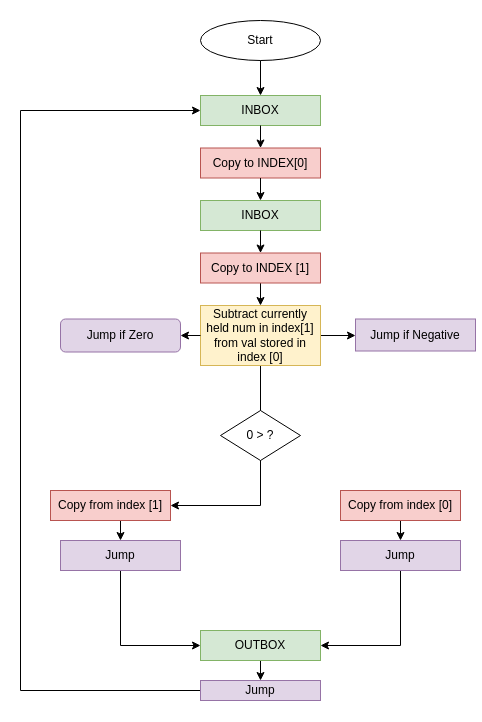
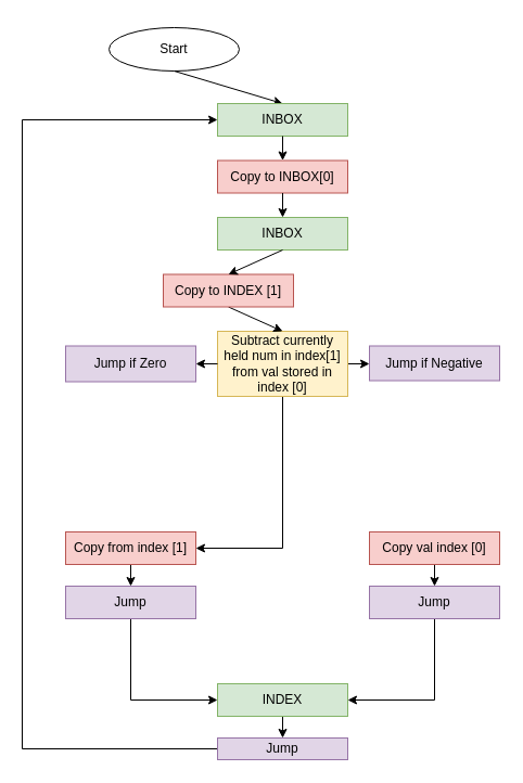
  <mxCell id="0" />
  <mxCell id="1" parent="0" />
- <mxCell id="2" value="Start" style="ellipse;whiteSpace=wrap;html=1;" vertex="1" parent="1"><mxGeometry x="200" y="20" width="120" height="40" as="geometry" /></mxCell>
+ <mxCell id="2" value="Start" style="ellipse;whiteSpace=wrap;html=1;" vertex="1" parent="1"><mxGeometry x="100" y="25" width="120" height="40" as="geometry" /></mxCell>
  <mxCell id="3" value="" style="endArrow=classic;html=1;exitX=0.5;exitY=1;exitDx=0;exitDy=0;entryX=0.5;entryY=0;entryDx=0;entryDy=0;" edge="1" parent="1" source="2" target="5"><mxGeometry width="50" height="50" relative="1" as="geometry"><mxPoint x="200" y="130" as="sourcePoint" /><mxPoint x="260" y="90" as="targetPoint" /></mxGeometry></mxCell>
- <mxCell id="4" value="Copy to INDEX[0]" style="rounded=0;whiteSpace=wrap;html=1;fillColor=#f8cecc;strokeColor=#b85450;" vertex="1" parent="1"><mxGeometry x="200" y="147.5" width="120" height="30" as="geometry" /></mxCell>
+ <mxCell id="4" value="Copy to INBOX[0]" style="rounded=0;whiteSpace=wrap;html=1;fillColor=#f8cecc;strokeColor=#b85450;" vertex="1" parent="1"><mxGeometry x="200" y="147.5" width="120" height="30" as="geometry" /></mxCell>
  <mxCell id="5" value="INBOX" style="rounded=0;whiteSpace=wrap;html=1;fillColor=#d5e8d4;strokeColor=#82b366;" vertex="1" parent="1"><mxGeometry x="200" y="95" width="120" height="30" as="geometry" /></mxCell>
  <mxCell id="6" value="" style="endArrow=classic;html=1;exitX=0.5;exitY=1;exitDx=0;exitDy=0;entryX=0.5;entryY=0;entryDx=0;entryDy=0;" edge="1" parent="1" source="5" target="4"><mxGeometry width="50" height="50" relative="1" as="geometry"><mxPoint x="200" y="260" as="sourcePoint" /><mxPoint x="250" y="210" as="targetPoint" /></mxGeometry></mxCell>
  <mxCell id="7" value="INBOX" style="rounded=0;whiteSpace=wrap;html=1;fillColor=#d5e8d4;strokeColor=#82b366;" vertex="1" parent="1"><mxGeometry x="200" y="200" width="120" height="30" as="geometry" /></mxCell>
  <mxCell id="8" value="" style="endArrow=classic;html=1;exitX=0.5;exitY=1;exitDx=0;exitDy=0;entryX=0.5;entryY=0;entryDx=0;entryDy=0;" edge="1" parent="1" source="4" target="7"><mxGeometry width="50" height="50" relative="1" as="geometry"><mxPoint x="220" y="310" as="sourcePoint" /><mxPoint x="260" y="200" as="targetPoint" /></mxGeometry></mxCell>
  <mxCell id="9" style="edgeStyle=orthogonalEdgeStyle;rounded=0;orthogonalLoop=1;jettySize=auto;html=1;exitX=1;exitY=0.5;exitDx=0;exitDy=0;entryX=0;entryY=0.5;entryDx=0;entryDy=0;" edge="1" parent="1" source="11" target="18"><mxGeometry relative="1" as="geometry" /></mxCell>
  <mxCell id="10" style="edgeStyle=orthogonalEdgeStyle;rounded=0;orthogonalLoop=1;jettySize=auto;html=1;exitX=0.5;exitY=1;exitDx=0;exitDy=0;entryX=1;entryY=0.5;entryDx=0;entryDy=0;" edge="1" parent="1" source="11" target="15"><mxGeometry relative="1" as="geometry" /></mxCell>
  <mxCell id="11" value="Subtract currently held num in index[1] from val stored in index [0]" style="rounded=0;whiteSpace=wrap;html=1;fillColor=#fff2cc;strokeColor=#d6b656;" vertex="1" parent="1"><mxGeometry x="200" y="305" width="120" height="60" as="geometry" /></mxCell>
  <mxCell id="12" value="" style="endArrow=classic;html=1;entryX=0.5;entryY=0;entryDx=0;entryDy=0;exitX=0.5;exitY=1;exitDx=0;exitDy=0;" edge="1" parent="1" source="16" target="11"><mxGeometry width="50" height="50" relative="1" as="geometry"><mxPoint x="260" y="300" as="sourcePoint" /><mxPoint x="250" y="340" as="targetPoint" /></mxGeometry></mxCell>
  <mxCell id="13" value="" style="endArrow=classic;html=1;exitX=0;exitY=0.5;exitDx=0;exitDy=0;entryX=1;entryY=0.5;entryDx=0;entryDy=0;" edge="1" parent="1" source="11" target="23"><mxGeometry width="50" height="50" relative="1" as="geometry"><mxPoint x="50" y="390" as="sourcePoint" /><mxPoint x="260" y="400" as="targetPoint" /></mxGeometry></mxCell>
  <mxCell id="14" style="edgeStyle=orthogonalEdgeStyle;rounded=0;orthogonalLoop=1;jettySize=auto;html=1;exitX=0.5;exitY=1;exitDx=0;exitDy=0;entryX=0.5;entryY=0;entryDx=0;entryDy=0;" edge="1" parent="1" source="15" target="25"><mxGeometry relative="1" as="geometry" /></mxCell>
- <mxCell id="15" value="Copy from index [1]" style="rounded=0;whiteSpace=wrap;html=1;fillColor=#f8cecc;strokeColor=#b85450;" vertex="1" parent="1"><mxGeometry x="50" y="490" width="120" height="30" as="geometry" /></mxCell>
- <mxCell id="16" value="Copy to INDEX [1]" style="rounded=0;whiteSpace=wrap;html=1;fillColor=#f8cecc;strokeColor=#b85450;" vertex="1" parent="1"><mxGeometry x="200" y="252.5" width="120" height="30" as="geometry" /></mxCell>
+ <mxCell id="15" value="Copy from index [1]" style="rounded=0;whiteSpace=wrap;html=1;fillColor=#f8cecc;strokeColor=#b85450;" vertex="1" parent="1"><mxGeometry x="60" y="490" width="120" height="30" as="geometry" /></mxCell>
+ <mxCell id="16" value="Copy to INDEX [1]" style="rounded=0;whiteSpace=wrap;html=1;fillColor=#f8cecc;strokeColor=#b85450;" vertex="1" parent="1"><mxGeometry x="150" y="252.5" width="120" height="30" as="geometry" /></mxCell>
  <mxCell id="17" value="" style="endArrow=classic;html=1;exitX=0.5;exitY=1;exitDx=0;exitDy=0;entryX=0.5;entryY=0;entryDx=0;entryDy=0;" edge="1" parent="1" source="7" target="16"><mxGeometry width="50" height="50" relative="1" as="geometry"><mxPoint x="270" y="310" as="sourcePoint" /><mxPoint x="260" y="240" as="targetPoint" /></mxGeometry></mxCell>
- <mxCell id="18" value="Jump if Negative" style="rounded=0;whiteSpace=wrap;html=1;fillColor=#e1d5e7;strokeColor=#9673a6;" vertex="1" parent="1"><mxGeometry x="355" y="318.5" width="120" height="32" as="geometry" /></mxCell>
+ <mxCell id="18" value="Jump if Negative" style="rounded=0;whiteSpace=wrap;html=1;fillColor=#e1d5e7;strokeColor=#9673a6;" vertex="1" parent="1"><mxGeometry x="340" y="318.5" width="120" height="32" as="geometry" /></mxCell>
  <mxCell id="19" style="edgeStyle=orthogonalEdgeStyle;rounded=0;orthogonalLoop=1;jettySize=auto;html=1;exitX=0.5;exitY=1;exitDx=0;exitDy=0;entryX=0.5;entryY=0;entryDx=0;entryDy=0;" edge="1" parent="1" source="20" target="29"><mxGeometry relative="1" as="geometry" /></mxCell>
- <mxCell id="20" value="OUTBOX" style="rounded=0;whiteSpace=wrap;html=1;fillColor=#d5e8d4;strokeColor=#82b366;" vertex="1" parent="1"><mxGeometry x="200" y="630" width="120" height="30" as="geometry" /></mxCell>
+ <mxCell id="20" value="INDEX" style="rounded=0;whiteSpace=wrap;html=1;fillColor=#d5e8d4;strokeColor=#82b366;" vertex="1" parent="1"><mxGeometry x="200" y="630" width="120" height="30" as="geometry" /></mxCell>
  <mxCell id="21" style="edgeStyle=orthogonalEdgeStyle;rounded=0;orthogonalLoop=1;jettySize=auto;html=1;exitX=0.5;exitY=1;exitDx=0;exitDy=0;entryX=0.5;entryY=0;entryDx=0;entryDy=0;" edge="1" parent="1" source="22" target="27"><mxGeometry relative="1" as="geometry" /></mxCell>
- <mxCell id="22" value="Copy from index [0]" style="rounded=0;whiteSpace=wrap;html=1;fillColor=#f8cecc;strokeColor=#b85450;" vertex="1" parent="1"><mxGeometry x="340" y="490" width="120" height="30" as="geometry" /></mxCell>
- <mxCell id="23" value="Jump if Zero" style="whiteSpace=wrap;html=1;fillColor=#e1d5e7;strokeColor=#9673a6;rounded=1;" vertex="1" parent="1"><mxGeometry x="60" y="318.5" width="120" height="33" as="geometry" /></mxCell>
+ <mxCell id="22" value="Copy val index [0]" style="rounded=0;whiteSpace=wrap;html=1;fillColor=#f8cecc;strokeColor=#b85450;" vertex="1" parent="1"><mxGeometry x="340" y="490" width="120" height="30" as="geometry" /></mxCell>
+ <mxCell id="23" value="Jump if Zero" style="rounded=0;whiteSpace=wrap;html=1;fillColor=#e1d5e7;strokeColor=#9673a6;" vertex="1" parent="1"><mxGeometry x="60" y="318.5" width="120" height="33" as="geometry" /></mxCell>
  <mxCell id="24" style="edgeStyle=orthogonalEdgeStyle;rounded=0;orthogonalLoop=1;jettySize=auto;html=1;exitX=0.5;exitY=1;exitDx=0;exitDy=0;entryX=0;entryY=0.5;entryDx=0;entryDy=0;" edge="1" parent="1" source="25" target="20"><mxGeometry relative="1" as="geometry" /></mxCell>
  <mxCell id="25" value="Jump" style="rounded=0;whiteSpace=wrap;html=1;fillColor=#e1d5e7;strokeColor=#9673a6;" vertex="1" parent="1"><mxGeometry x="60" y="540" width="120" height="30" as="geometry" /></mxCell>
  <mxCell id="26" style="edgeStyle=orthogonalEdgeStyle;rounded=0;orthogonalLoop=1;jettySize=auto;html=1;exitX=0.5;exitY=1;exitDx=0;exitDy=0;entryX=1;entryY=0.5;entryDx=0;entryDy=0;" edge="1" parent="1" source="27" target="20"><mxGeometry relative="1" as="geometry" /></mxCell>
  <mxCell id="27" value="Jump" style="rounded=0;whiteSpace=wrap;html=1;fillColor=#e1d5e7;strokeColor=#9673a6;" vertex="1" parent="1"><mxGeometry x="340" y="540" width="120" height="30" as="geometry" /></mxCell>
  <mxCell id="28" style="edgeStyle=orthogonalEdgeStyle;rounded=0;orthogonalLoop=1;jettySize=auto;html=1;exitX=0;exitY=0.5;exitDx=0;exitDy=0;entryX=0;entryY=0.5;entryDx=0;entryDy=0;" edge="1" parent="1" source="29" target="5"><mxGeometry relative="1" as="geometry"><Array as="points"><mxPoint x="20" y="690" /><mxPoint x="20" y="110" /></Array></mxGeometry></mxCell>
  <mxCell id="29" value="Jump" style="rounded=0;whiteSpace=wrap;html=1;fillColor=#e1d5e7;strokeColor=#9673a6;" vertex="1" parent="1"><mxGeometry x="200" y="680" width="120" height="20" as="geometry" /></mxCell>
- <mxCell id="30" value="0 &amp;gt; ?" style="rhombus;whiteSpace=wrap;html=1;" vertex="1" parent="1"><mxGeometry x="220" y="410" width="80" height="50" as="geometry" /></mxCell>
